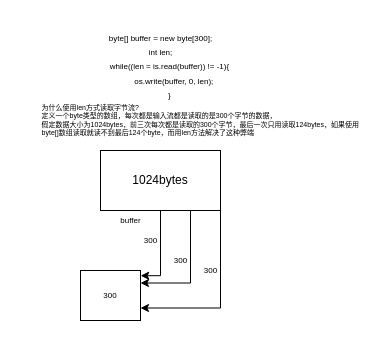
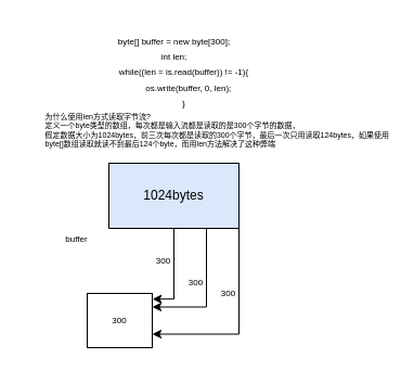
  <mxCell id="0" />
  <mxCell id="1" parent="0" />
  <mxCell id="2" style="edgeStyle=orthogonalEdgeStyle;rounded=0;orthogonalLoop=1;jettySize=auto;html=1;exitX=0.75;exitY=1;exitDx=0;exitDy=0;entryX=1;entryY=0.25;entryDx=0;entryDy=0;fontSize=8;" edge="1" parent="1" source="5" target="8"><mxGeometry relative="1" as="geometry" /></mxCell>
  <mxCell id="3" style="edgeStyle=orthogonalEdgeStyle;rounded=0;orthogonalLoop=1;jettySize=auto;html=1;exitX=1;exitY=1;exitDx=0;exitDy=0;entryX=1;entryY=0.75;entryDx=0;entryDy=0;fontSize=8;" edge="1" parent="1" source="5" target="8"><mxGeometry relative="1" as="geometry" /></mxCell>
  <mxCell id="4" style="edgeStyle=orthogonalEdgeStyle;rounded=0;orthogonalLoop=1;jettySize=auto;html=1;exitX=0.5;exitY=1;exitDx=0;exitDy=0;entryX=1.003;entryY=0.104;entryDx=0;entryDy=0;entryPerimeter=0;fontSize=8;" edge="1" parent="1" source="5" target="8"><mxGeometry relative="1" as="geometry" /></mxCell>
- <mxCell id="5" value="1024bytes" style="rounded=0;whiteSpace=wrap;html=1;" vertex="1" parent="1"><mxGeometry x="100" y="150" width="120" height="60" as="geometry" /></mxCell>
+ <mxCell id="5" value="1024bytes" style="rounded=0;whiteSpace=wrap;html=1;fillColor=#dae8fc;" vertex="1" parent="1"><mxGeometry x="100" y="150" width="120" height="60" as="geometry" /></mxCell>
  <mxCell id="6" value="&lt;div&gt;&lt;font style=&quot;font-size: 8px&quot;&gt;byte[] buffer = new byte[300];&lt;br&gt;&lt;/font&gt;&lt;/div&gt;&lt;div&gt;&lt;font style=&quot;font-size: 8px&quot;&gt;int len;&lt;/font&gt;&lt;/div&gt;&lt;font style=&quot;font-size: 8px&quot;&gt;&amp;nbsp;&amp;nbsp;&amp;nbsp;&amp;nbsp;&amp;nbsp;&amp;nbsp;&amp;nbsp; while((len = is.read(buffer)) != -1){&lt;br&gt;&amp;nbsp;&amp;nbsp;&amp;nbsp;&amp;nbsp;&amp;nbsp;&amp;nbsp;&amp;nbsp;&amp;nbsp;&amp;nbsp;&amp;nbsp;&amp;nbsp; os.write(buffer, 0, len);&lt;br&gt;&amp;nbsp;&amp;nbsp;&amp;nbsp;&amp;nbsp;&amp;nbsp;&amp;nbsp;&amp;nbsp; }&lt;/font&gt;" style="text;html=1;align=center;verticalAlign=middle;resizable=0;points=[];autosize=1;strokeColor=none;fillColor=none;" vertex="1" parent="1"><mxGeometry x="80" y="20" width="160" height="90" as="geometry" /></mxCell>
  <mxCell id="7" value="&lt;div style=&quot;font-size: 7px&quot; align=&quot;left&quot;&gt;&lt;font style=&quot;font-size: 7px&quot;&gt;为什么使用len方式读取字节流?&lt;/font&gt;&lt;/div&gt;&lt;div style=&quot;font-size: 7px&quot; align=&quot;left&quot;&gt;&lt;font style=&quot;font-size: 7px&quot;&gt;定义一个byte类型的数组，每次都是输入流都是读取的是300个字节的数据，&lt;/font&gt;&lt;/div&gt;&lt;div style=&quot;font-size: 7px&quot; align=&quot;left&quot;&gt;&lt;font style=&quot;font-size: 7px&quot;&gt;假定数据大小为1024bytes，前三次每次都是读取的300个字节，最后一次只用读取124bytes，如果使用&lt;/font&gt;&lt;/div&gt;&lt;div style=&quot;font-size: 7px&quot; align=&quot;left&quot;&gt;&lt;font style=&quot;font-size: 7px&quot;&gt;byte[]数组读取就读不到最后124个byte，而用len方法解决了这种弊端&lt;br&gt;&lt;/font&gt;&lt;/div&gt;" style="text;html=1;align=right;verticalAlign=middle;resizable=0;points=[];autosize=1;strokeColor=none;fillColor=none;fontSize=8;" vertex="1" parent="1"><mxGeometry x="20" y="95" width="340" height="50" as="geometry" /></mxCell>
  <mxCell id="8" value="300" style="rounded=0;whiteSpace=wrap;html=1;fontSize=8;" vertex="1" parent="1"><mxGeometry x="80" y="270" width="60" height="50" as="geometry" /></mxCell>
- <mxCell id="9" value="buffer" style="text;html=1;align=center;verticalAlign=middle;resizable=0;points=[];autosize=1;strokeColor=none;fillColor=none;fontSize=8;" vertex="1" parent="1"><mxGeometry x="110" y="210" width="40" height="20" as="geometry" /></mxCell>
+ <mxCell id="9" value="buffer" style="text;html=1;align=center;verticalAlign=middle;resizable=0;points=[];autosize=1;strokeColor=none;fillColor=none;fontSize=8;" vertex="1" parent="1"><mxGeometry x="50" y="210" width="40" height="20" as="geometry" /></mxCell>
  <mxCell id="10" value="300" style="text;html=1;align=center;verticalAlign=middle;resizable=0;points=[];autosize=1;strokeColor=none;fillColor=none;fontSize=8;" vertex="1" parent="1"><mxGeometry x="135" y="230" width="30" height="20" as="geometry" /></mxCell>
  <mxCell id="11" value="300" style="text;html=1;align=center;verticalAlign=middle;resizable=0;points=[];autosize=1;strokeColor=none;fillColor=none;fontSize=8;" vertex="1" parent="1"><mxGeometry x="165" y="250" width="30" height="20" as="geometry" /></mxCell>
  <mxCell id="12" value="300" style="text;html=1;align=center;verticalAlign=middle;resizable=0;points=[];autosize=1;strokeColor=none;fillColor=none;fontSize=8;" vertex="1" parent="1"><mxGeometry x="195" y="260" width="30" height="20" as="geometry" /></mxCell>
